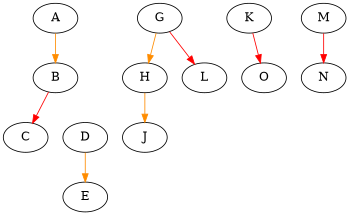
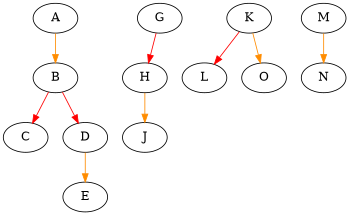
  digraph {
    edge [color=darkorange]
    A
    B
    C
    D
    E
    G
    H
    J
    K
    L
    O
    M
    N
    A -> B
    B -> C [color=red]
+   B -> D [color=red]
    D -> E
-   G -> H
+   G -> H [color=red]
    H -> J
-   G -> L [color=red]
-   K -> O [color=red]
-   M -> N [color=red]
+   K -> L [color=red]
+   K -> O
+   M -> N
  }
